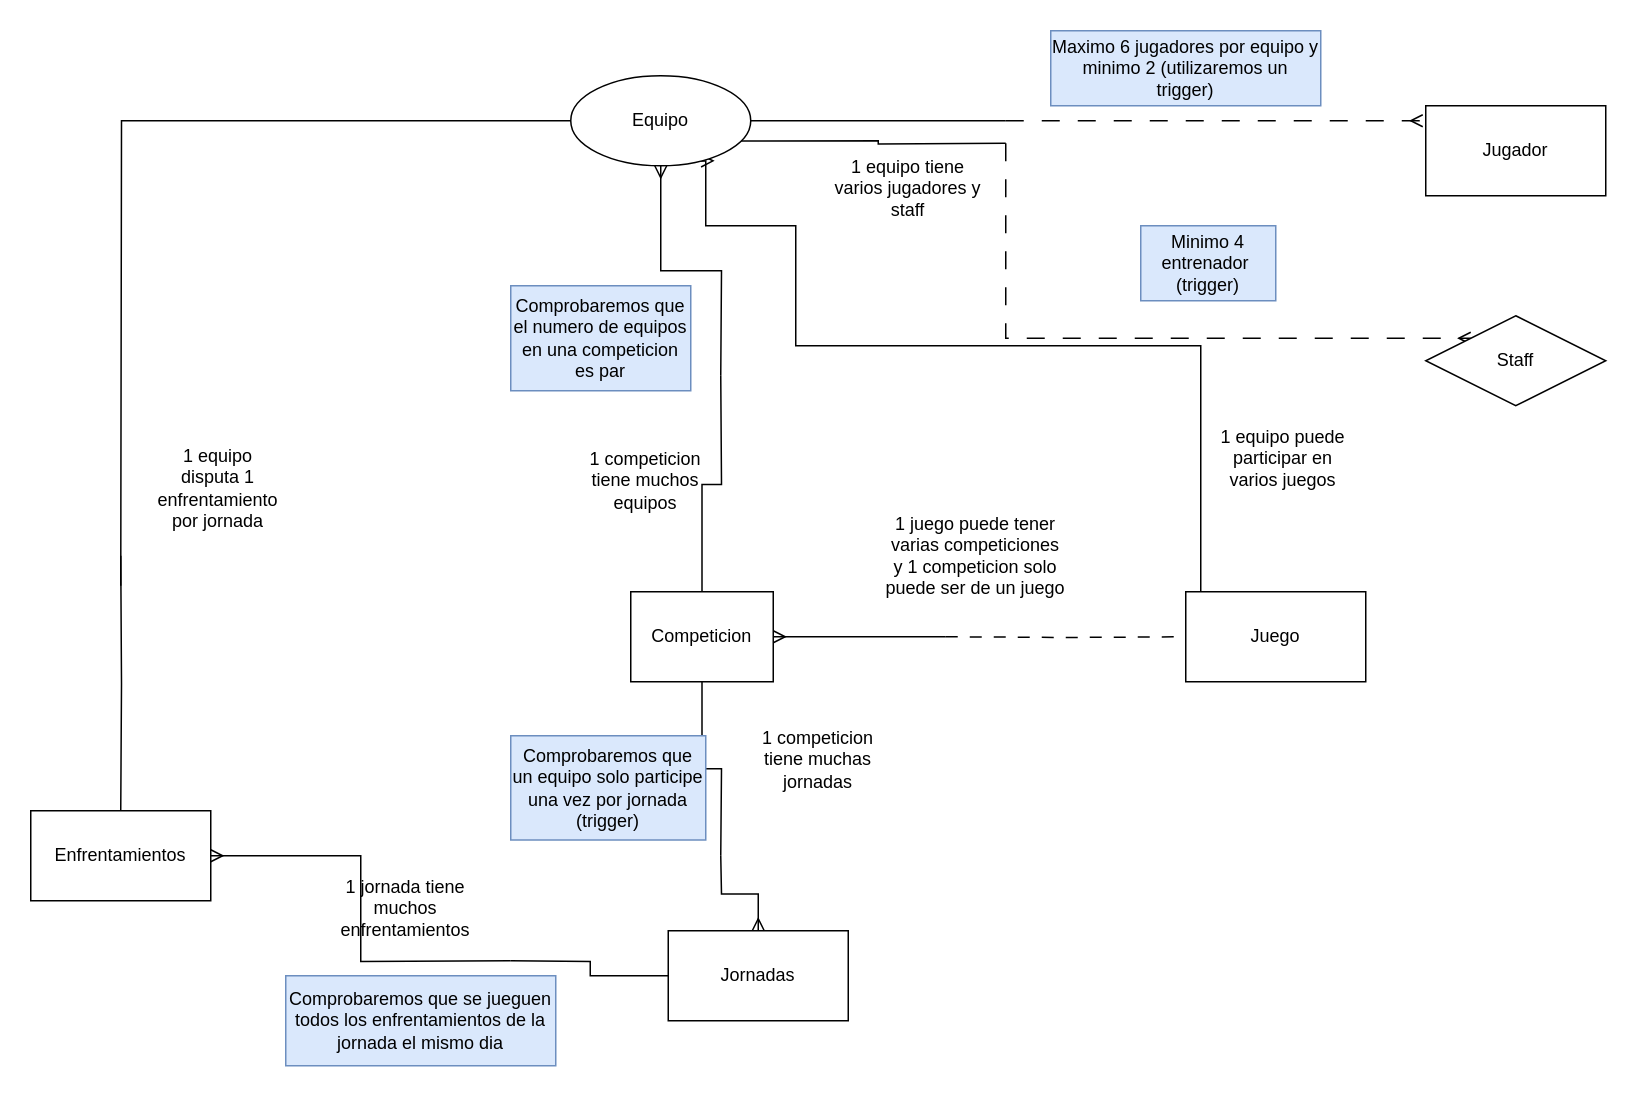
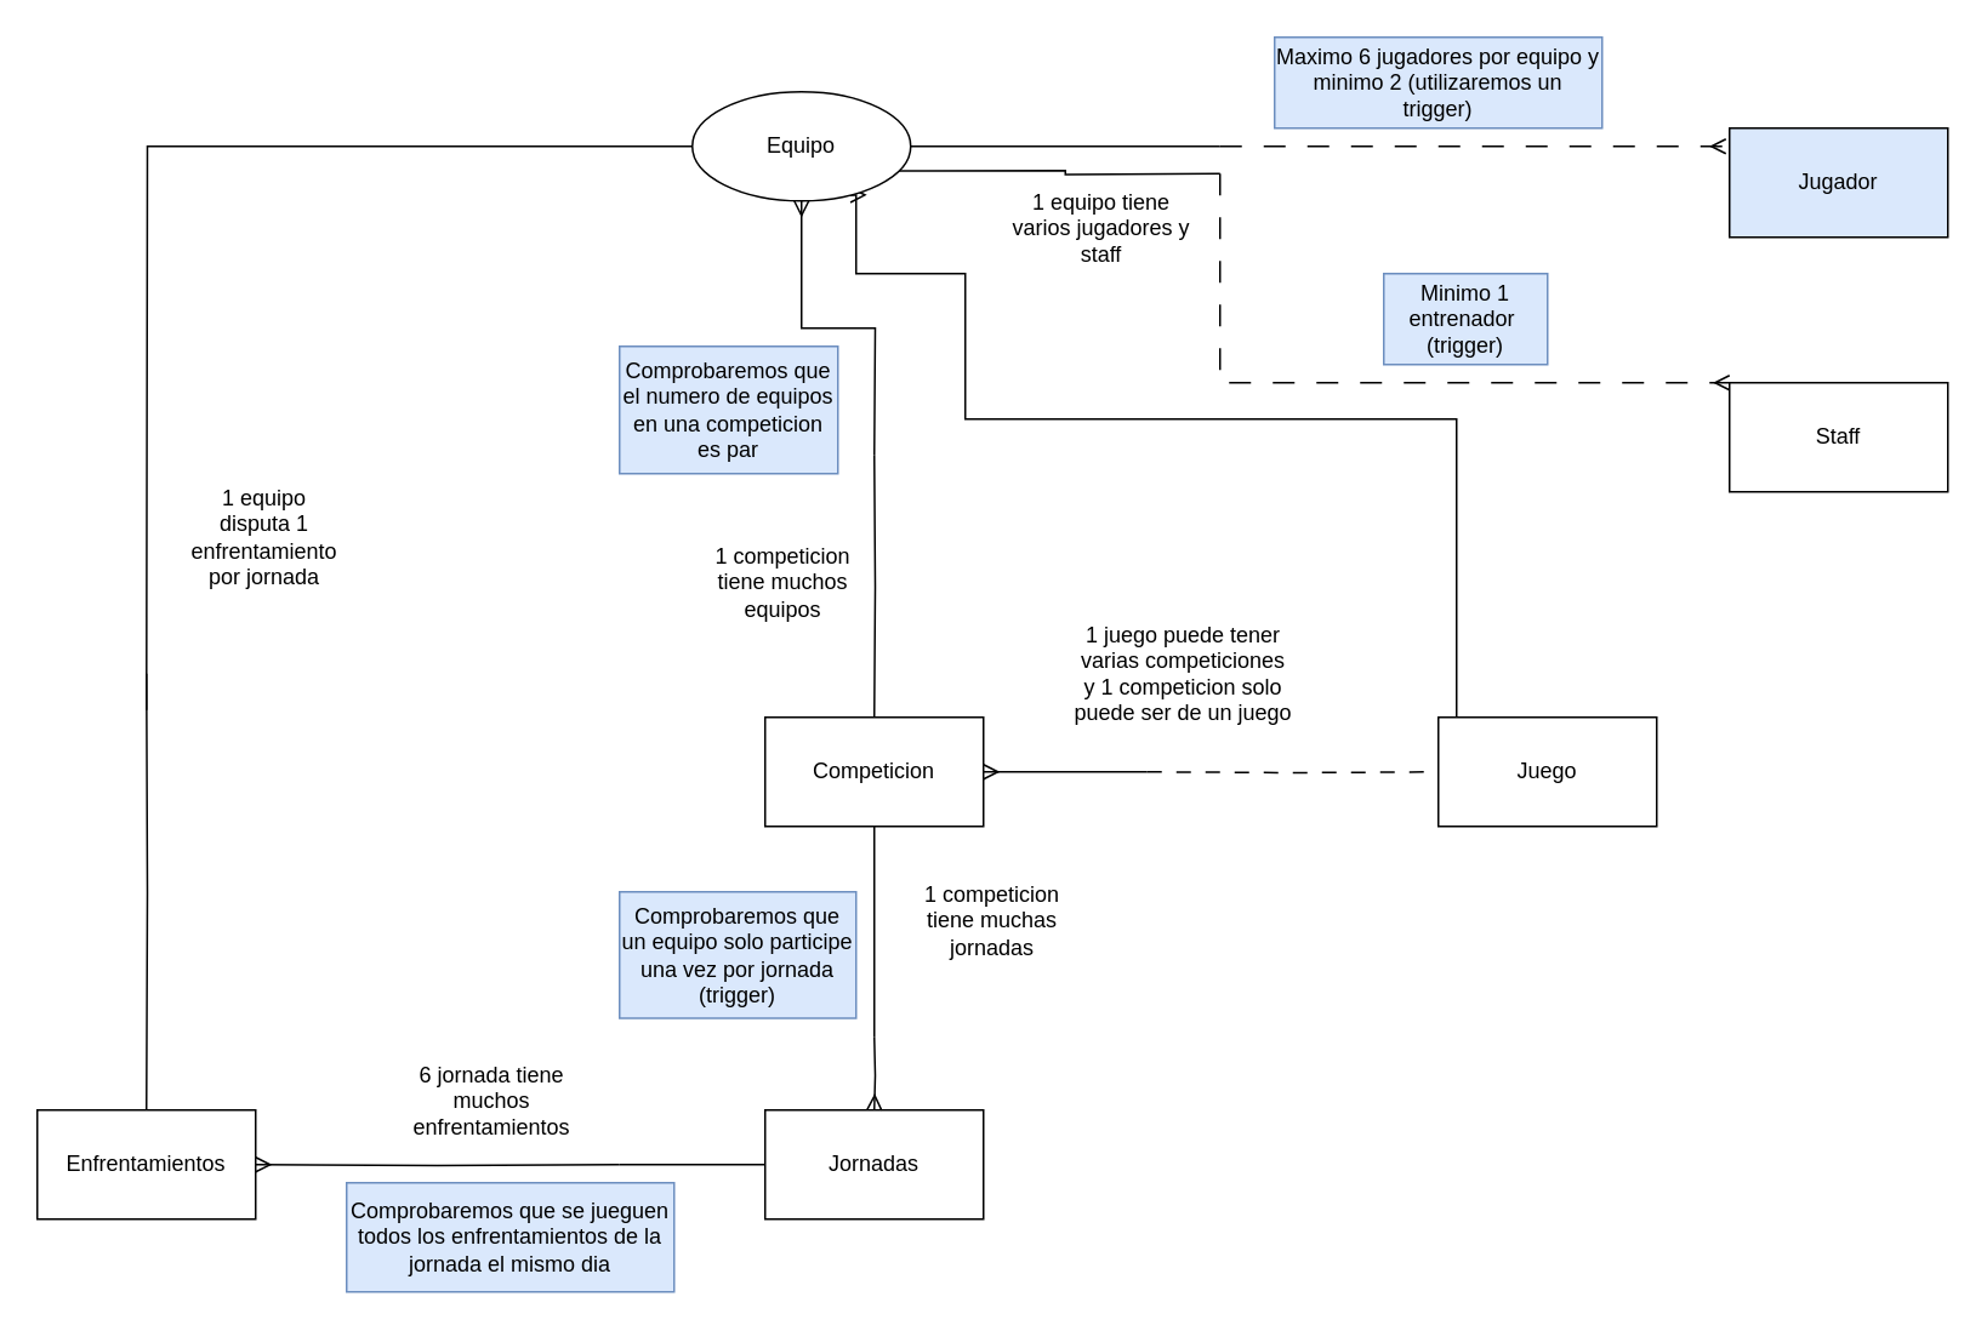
  <mxCell id="0" />
  <mxCell id="1" parent="0" />
  <mxCell id="2" style="edgeStyle=orthogonalEdgeStyle;rounded=0;orthogonalLoop=1;jettySize=auto;html=1;exitX=1;exitY=0.5;exitDx=0;exitDy=0;endArrow=none;endFill=0;" edge="1" parent="1" source="7"><mxGeometry relative="1" as="geometry"><mxPoint x="670" y="80" as="targetPoint" /></mxGeometry></mxCell>
  <mxCell id="3" style="edgeStyle=orthogonalEdgeStyle;rounded=0;orthogonalLoop=1;jettySize=auto;html=1;exitX=0.5;exitY=1;exitDx=0;exitDy=0;entryX=0.5;entryY=0;entryDx=0;entryDy=0;endArrow=none;endFill=0;startArrow=ERmany;startFill=0;" edge="1" parent="1" source="7"><mxGeometry relative="1" as="geometry"><mxPoint x="480" y="250" as="targetPoint" /></mxGeometry></mxCell>
  <mxCell id="4" style="edgeStyle=orthogonalEdgeStyle;rounded=0;orthogonalLoop=1;jettySize=auto;html=1;exitX=0.75;exitY=1;exitDx=0;exitDy=0;entryX=0.5;entryY=0;entryDx=0;entryDy=0;startArrow=ERmany;startFill=0;endArrow=none;endFill=0;" edge="1" parent="1" source="7"><mxGeometry relative="1" as="geometry"><mxPoint x="450" y="120" as="sourcePoint" /><mxPoint x="830" y="404" as="targetPoint" /><Array as="points"><mxPoint x="470" y="150" /><mxPoint x="530" y="150" /><mxPoint x="530" y="230" /><mxPoint x="800" y="230" /><mxPoint x="800" y="404" /></Array></mxGeometry></mxCell>
  <mxCell id="5" style="edgeStyle=orthogonalEdgeStyle;rounded=0;orthogonalLoop=1;jettySize=auto;html=1;exitX=0;exitY=0.5;exitDx=0;exitDy=0;endArrow=none;endFill=0;startArrow=none;startFill=0;" edge="1" parent="1" source="7"><mxGeometry relative="1" as="geometry"><mxPoint x="80" y="390" as="targetPoint" /></mxGeometry></mxCell>
  <mxCell id="6" style="edgeStyle=orthogonalEdgeStyle;rounded=0;orthogonalLoop=1;jettySize=auto;html=1;exitX=1;exitY=0.75;exitDx=0;exitDy=0;endArrow=none;endFill=0;" edge="1" parent="1" source="7"><mxGeometry relative="1" as="geometry"><mxPoint x="670" y="95" as="targetPoint" /></mxGeometry></mxCell>
  <mxCell id="7" value="Equipo" style="ellipse;whiteSpace=wrap;html=1;" vertex="1" parent="1"><mxGeometry x="380" y="50" width="120" height="60" as="geometry" /></mxCell>
- <mxCell id="8" value="Jugador" style="rounded=0;whiteSpace=wrap;html=1;" vertex="1" parent="1"><mxGeometry x="950" y="70" width="120" height="60" as="geometry" /></mxCell>
+ <mxCell id="8" value="Jugador" style="rounded=0;whiteSpace=wrap;html=1;fillColor=#dae8fc;" vertex="1" parent="1"><mxGeometry x="950" y="70" width="120" height="60" as="geometry" /></mxCell>
  <mxCell id="9" style="edgeStyle=orthogonalEdgeStyle;rounded=0;orthogonalLoop=1;jettySize=auto;html=1;entryX=0;entryY=0;entryDx=0;entryDy=0;endArrow=ERmany;endFill=0;dashed=1;dashPattern=12 12;" edge="1" parent="1" target="11"><mxGeometry relative="1" as="geometry"><mxPoint x="670" y="95" as="sourcePoint" /><Array as="points"><mxPoint x="670" y="95" /><mxPoint x="670" y="210" /></Array></mxGeometry></mxCell>
  <mxCell id="10" style="edgeStyle=orthogonalEdgeStyle;rounded=0;orthogonalLoop=1;jettySize=auto;html=1;endArrow=ERmany;endFill=0;dashed=1;dashPattern=12 12;startArrow=none;startFill=0;" edge="1" parent="1"><mxGeometry relative="1" as="geometry"><mxPoint x="670" y="80" as="sourcePoint" /><mxPoint x="948" y="80" as="targetPoint" /><Array as="points"><mxPoint x="810" y="80" /><mxPoint x="810" y="80" /></Array></mxGeometry></mxCell>
- <mxCell id="11" value="Staff" style="rhombus;whiteSpace=wrap;html=1;" vertex="1" parent="1"><mxGeometry x="950" y="210" width="120" height="60" as="geometry" /></mxCell>
+ <mxCell id="11" value="Staff" style="rounded=0;whiteSpace=wrap;html=1;" vertex="1" parent="1"><mxGeometry x="950" y="210" width="120" height="60" as="geometry" /></mxCell>
  <mxCell id="12" style="edgeStyle=orthogonalEdgeStyle;rounded=0;orthogonalLoop=1;jettySize=auto;html=1;exitX=1;exitY=0.5;exitDx=0;exitDy=0;startArrow=ERmany;startFill=0;endArrow=none;endFill=0;strokeWidth=1;targetPerimeterSpacing=0;" edge="1" parent="1" source="14"><mxGeometry relative="1" as="geometry"><mxPoint x="630" y="424" as="targetPoint" /></mxGeometry></mxCell>
  <mxCell id="13" style="edgeStyle=orthogonalEdgeStyle;rounded=0;orthogonalLoop=1;jettySize=auto;html=1;exitX=0.5;exitY=1;exitDx=0;exitDy=0;endArrow=none;endFill=0;" edge="1" parent="1" source="14"><mxGeometry relative="1" as="geometry"><mxPoint x="480" y="570" as="targetPoint" /></mxGeometry></mxCell>
- <mxCell id="14" value="Competicion" style="rounded=0;whiteSpace=wrap;html=1;" vertex="1" parent="1"><mxGeometry x="420" y="394" width="95" height="60" as="geometry" /></mxCell>
+ <mxCell id="14" value="Competicion" style="rounded=0;whiteSpace=wrap;html=1;" vertex="1" parent="1"><mxGeometry x="420" y="394" width="120" height="60" as="geometry" /></mxCell>
  <mxCell id="15" style="edgeStyle=orthogonalEdgeStyle;rounded=0;orthogonalLoop=1;jettySize=auto;html=1;entryX=0.5;entryY=0;entryDx=0;entryDy=0;endArrow=none;endFill=0;" edge="1" parent="1" target="14"><mxGeometry relative="1" as="geometry"><mxPoint x="480" y="250" as="sourcePoint" /></mxGeometry></mxCell>
  <mxCell id="16" value="Juego" style="rounded=0;whiteSpace=wrap;html=1;" vertex="1" parent="1"><mxGeometry x="790" y="394" width="120" height="60" as="geometry" /></mxCell>
  <mxCell id="17" style="edgeStyle=orthogonalEdgeStyle;rounded=0;orthogonalLoop=1;jettySize=auto;html=1;entryX=0;entryY=0.5;entryDx=0;entryDy=0;dashed=1;dashPattern=8 8;endArrow=none;endFill=0;" edge="1" parent="1" target="16"><mxGeometry relative="1" as="geometry"><mxPoint x="630" y="424" as="sourcePoint" /></mxGeometry></mxCell>
- <mxCell id="18" value="Enfrentamientos" style="rounded=0;whiteSpace=wrap;html=1;" vertex="1" parent="1"><mxGeometry x="20" y="540" width="120" height="60" as="geometry" /></mxCell>
+ <mxCell id="18" value="Enfrentamientos" style="rounded=0;whiteSpace=wrap;html=1;" vertex="1" parent="1"><mxGeometry x="20" y="610" width="120" height="60" as="geometry" /></mxCell>
  <mxCell id="19" style="edgeStyle=orthogonalEdgeStyle;rounded=0;orthogonalLoop=1;jettySize=auto;html=1;entryX=1;entryY=0.5;entryDx=0;entryDy=0;startArrow=none;startFill=0;endArrow=ERmany;endFill=0;" edge="1" parent="1" target="18"><mxGeometry relative="1" as="geometry"><mxPoint x="340" y="640" as="sourcePoint" /></mxGeometry></mxCell>
  <mxCell id="20" style="edgeStyle=orthogonalEdgeStyle;rounded=0;orthogonalLoop=1;jettySize=auto;html=1;exitX=0;exitY=0.5;exitDx=0;exitDy=0;endArrow=none;endFill=0;" edge="1" parent="1" source="21"><mxGeometry relative="1" as="geometry"><mxPoint x="340" y="640" as="targetPoint" /></mxGeometry></mxCell>
- <mxCell id="21" value="Jornadas" style="rounded=0;whiteSpace=wrap;html=1;" vertex="1" parent="1"><mxGeometry x="445" y="620" width="120" height="60" as="geometry" /></mxCell>
+ <mxCell id="21" value="Jornadas" style="rounded=0;whiteSpace=wrap;html=1;" vertex="1" parent="1"><mxGeometry x="420" y="610" width="120" height="60" as="geometry" /></mxCell>
  <mxCell id="22" style="edgeStyle=orthogonalEdgeStyle;rounded=0;orthogonalLoop=1;jettySize=auto;html=1;exitX=0.5;exitY=1;exitDx=0;exitDy=0;entryX=0.5;entryY=0;entryDx=0;entryDy=0;endArrow=ERmany;endFill=0;" edge="1" parent="1" target="21"><mxGeometry relative="1" as="geometry"><mxPoint x="480" y="570" as="sourcePoint" /></mxGeometry></mxCell>
  <mxCell id="23" style="edgeStyle=orthogonalEdgeStyle;rounded=0;orthogonalLoop=1;jettySize=auto;html=1;exitX=0.5;exitY=1;exitDx=0;exitDy=0;entryX=0.5;entryY=0;entryDx=0;entryDy=0;endArrow=none;endFill=0;" edge="1" parent="1" target="18"><mxGeometry relative="1" as="geometry"><mxPoint x="80" y="370" as="sourcePoint" /></mxGeometry></mxCell>
- <mxCell id="24" value="1 jornada tiene muchos enfrentamientos" style="text;html=1;align=center;verticalAlign=middle;whiteSpace=wrap;rounded=0;" vertex="1" parent="1"><mxGeometry x="240" y="590" width="60" height="30" as="geometry" /></mxCell>
+ <mxCell id="24" value="6 jornada tiene muchos enfrentamientos" style="text;html=1;align=center;verticalAlign=middle;whiteSpace=wrap;rounded=0;" vertex="1" parent="1"><mxGeometry x="240" y="590" width="60" height="30" as="geometry" /></mxCell>
  <mxCell id="25" value="1 competicion tiene muchas jornadas" style="text;html=1;align=center;verticalAlign=middle;whiteSpace=wrap;rounded=0;" vertex="1" parent="1"><mxGeometry x="500" y="470" width="90" height="71" as="geometry" /></mxCell>
  <mxCell id="26" value="1 juego puede tener varias competiciones&lt;div&gt;y 1 competicion solo puede ser de un juego&lt;/div&gt;" style="text;html=1;align=center;verticalAlign=middle;whiteSpace=wrap;rounded=0;" vertex="1" parent="1"><mxGeometry x="580" y="330" width="140" height="80" as="geometry" /></mxCell>
  <mxCell id="27" value="1 equipo tiene varios jugadores y staff" style="text;html=1;align=center;verticalAlign=middle;whiteSpace=wrap;rounded=0;" vertex="1" parent="1"><mxGeometry x="550" y="100" width="110" height="50" as="geometry" /></mxCell>
- <mxCell id="28" value="1 equipo disputa 1 enfrentamiento por jornada" style="text;html=1;align=center;verticalAlign=middle;whiteSpace=wrap;rounded=0;" vertex="1" parent="1"><mxGeometry x="100" y="290" width="90" height="70" as="geometry" /></mxCell>
- <mxCell id="29" value="1 equipo puede participar en varios juegos" style="text;html=1;align=center;verticalAlign=middle;whiteSpace=wrap;rounded=0;" vertex="1" parent="1"><mxGeometry x="810" y="270" width="90" height="70" as="geometry" /></mxCell>
+ <mxCell id="28" value="1 equipo disputa 1 enfrentamiento por jornada" style="text;html=1;align=center;verticalAlign=middle;whiteSpace=wrap;rounded=0;" vertex="1" parent="1"><mxGeometry x="100" y="260" width="90" height="70" as="geometry" /></mxCell>
  <mxCell id="30" value="1 competicion tiene muchos equipos" style="text;html=1;align=center;verticalAlign=middle;whiteSpace=wrap;rounded=0;" vertex="1" parent="1"><mxGeometry x="390" y="285" width="80" height="70" as="geometry" /></mxCell>
  <mxCell id="31" value="Maximo 6 jugadores por equipo y minimo 2 (utilizaremos un trigger)" style="text;html=1;align=center;verticalAlign=middle;whiteSpace=wrap;rounded=0;fillColor=#dae8fc;strokeColor=#6c8ebf;" vertex="1" parent="1"><mxGeometry x="700" y="20" width="180" height="50" as="geometry" /></mxCell>
  <mxCell id="32" value="Comprobaremos que un equipo solo participe una vez por jornada (trigger)" style="text;html=1;align=center;verticalAlign=middle;whiteSpace=wrap;rounded=0;fillColor=#dae8fc;strokeColor=#6c8ebf;" vertex="1" parent="1"><mxGeometry x="340" y="490" width="130" height="69.5" as="geometry" /></mxCell>
- <mxCell id="33" value="Minimo 4 entrenador&amp;nbsp; (trigger)" style="text;html=1;align=center;verticalAlign=middle;whiteSpace=wrap;rounded=0;fillColor=#dae8fc;strokeColor=#6c8ebf;" vertex="1" parent="1"><mxGeometry x="760" y="150" width="90" height="50" as="geometry" /></mxCell>
+ <mxCell id="33" value="Minimo 1 entrenador&amp;nbsp; (trigger)" style="text;html=1;align=center;verticalAlign=middle;whiteSpace=wrap;rounded=0;fillColor=#dae8fc;strokeColor=#6c8ebf;" vertex="1" parent="1"><mxGeometry x="760" y="150" width="90" height="50" as="geometry" /></mxCell>
  <mxCell id="34" value="Comprobaremos que se jueguen todos los enfrentamientos de la jornada el mismo dia" style="text;html=1;align=center;verticalAlign=middle;whiteSpace=wrap;rounded=0;fillColor=#dae8fc;strokeColor=#6c8ebf;" vertex="1" parent="1"><mxGeometry x="190" y="650" width="180" height="60" as="geometry" /></mxCell>
  <mxCell id="35" value="Comprobaremos que el numero de equipos en una competicion es par" style="text;html=1;align=center;verticalAlign=middle;whiteSpace=wrap;rounded=0;fillColor=#dae8fc;strokeColor=#6c8ebf;" vertex="1" parent="1"><mxGeometry x="340" y="190" width="120" height="70" as="geometry" /></mxCell>
